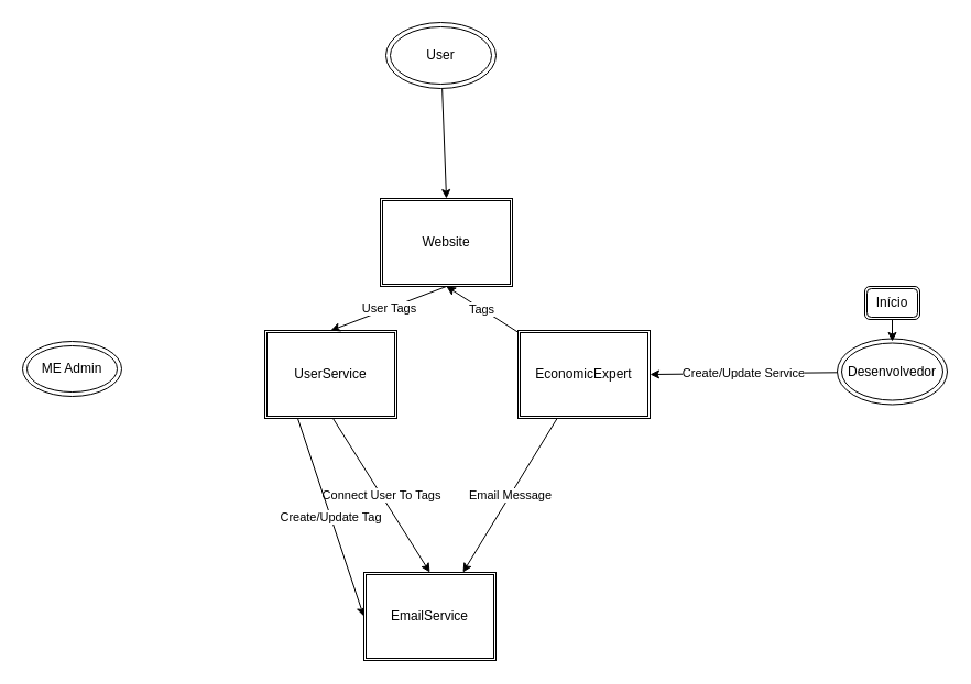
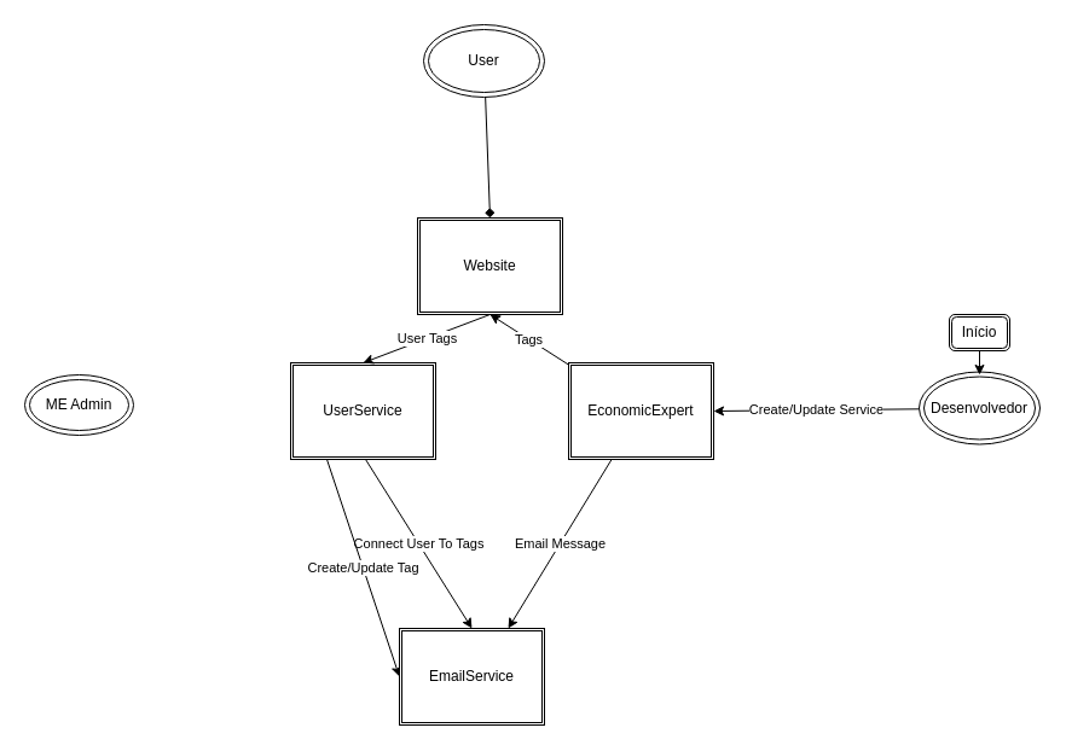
  <mxCell id="0" />
  <mxCell id="1" parent="0" />
  <mxCell id="2" value="ME Admin" style="ellipse;shape=doubleEllipse;whiteSpace=wrap;html=1;" vertex="1" parent="1"><mxGeometry x="20" y="310" width="90" height="50" as="geometry" /></mxCell>
  <mxCell id="3" value="Connect User To Tags" style="edgeStyle=none;html=1;exitX=0.75;exitY=1;exitDx=0;exitDy=0;entryX=0.5;entryY=0;entryDx=0;entryDy=0;" edge="1" parent="1" target="15"><mxGeometry relative="1" as="geometry"><mxPoint x="302" y="380" as="sourcePoint" /><mxPoint x="392" y="480" as="targetPoint" /></mxGeometry></mxCell>
  <mxCell id="4" value="Create/Update Tag" style="edgeStyle=none;html=1;exitX=0.25;exitY=1;exitDx=0;exitDy=0;entryX=0;entryY=0.5;entryDx=0;entryDy=0;" edge="1" parent="1" source="5" target="15"><mxGeometry relative="1" as="geometry"><mxPoint x="330" y="520" as="targetPoint" /></mxGeometry></mxCell>
  <mxCell id="5" value="UserService" style="shape=ext;double=1;rounded=0;whiteSpace=wrap;html=1;" vertex="1" parent="1"><mxGeometry x="240" y="300" width="120" height="80" as="geometry" /></mxCell>
  <mxCell id="6" value="User Tags" style="edgeStyle=none;html=1;entryX=0.5;entryY=0;entryDx=0;entryDy=0;exitX=0.5;exitY=1;exitDx=0;exitDy=0;" edge="1" parent="1" source="7" target="5"><mxGeometry relative="1" as="geometry"><mxPoint x="353.077" y="210" as="sourcePoint" /></mxGeometry></mxCell>
  <mxCell id="7" value="Website" style="shape=ext;double=1;rounded=0;whiteSpace=wrap;html=1;" vertex="1" parent="1"><mxGeometry x="345" y="180" width="120" height="80" as="geometry" /></mxCell>
  <mxCell id="8" value="Tags" style="edgeStyle=none;html=1;entryX=0.5;entryY=1;entryDx=0;entryDy=0;" edge="1" parent="1" source="10" target="7"><mxGeometry relative="1" as="geometry"><mxPoint x="390" y="210" as="targetPoint" /></mxGeometry></mxCell>
  <mxCell id="9" value="Email Message" style="edgeStyle=none;html=1;entryX=0.75;entryY=0;entryDx=0;entryDy=0;" edge="1" parent="1" source="10" target="15"><mxGeometry relative="1" as="geometry"><mxPoint x="420" y="480" as="targetPoint" /></mxGeometry></mxCell>
  <mxCell id="10" value="EconomicExpert" style="shape=ext;double=1;rounded=0;whiteSpace=wrap;html=1;" vertex="1" parent="1"><mxGeometry x="470" y="300" width="120" height="80" as="geometry" /></mxCell>
  <mxCell id="11" value="Create/Update Service" style="edgeStyle=none;html=1;entryX=1;entryY=0.5;entryDx=0;entryDy=0;" edge="1" parent="1" target="10"><mxGeometry relative="1" as="geometry"><mxPoint x="760.081" y="338.298" as="sourcePoint" /><mxPoint x="722" y="336.975" as="targetPoint" /></mxGeometry></mxCell>
  <mxCell id="12" value="Desenvolvedor" style="ellipse;shape=doubleEllipse;whiteSpace=wrap;html=1;" vertex="1" parent="1"><mxGeometry x="760" y="307.5" width="100" height="60" as="geometry" /></mxCell>
  <mxCell id="13" style="edgeStyle=none;html=1;" edge="1" parent="1"><mxGeometry relative="1" as="geometry"><mxPoint x="810" y="290" as="sourcePoint" /><mxPoint x="810" y="310" as="targetPoint" /></mxGeometry></mxCell>
  <mxCell id="14" value="Início" style="shape=ext;double=1;rounded=1;whiteSpace=wrap;html=1;" vertex="1" parent="1"><mxGeometry x="785" y="260" width="50" height="30" as="geometry" /></mxCell>
  <mxCell id="15" value="EmailService" style="shape=ext;double=1;rounded=0;whiteSpace=wrap;html=1;" vertex="1" parent="1"><mxGeometry x="330" y="520" width="120" height="80" as="geometry" /></mxCell>
- <mxCell id="16" style="edgeStyle=none;html=1;entryX=0.5;entryY=0;entryDx=0;entryDy=0;" edge="1" parent="1" source="17" target="7"><mxGeometry relative="1" as="geometry" /></mxCell>
+ <mxCell id="16" style="edgeStyle=none;html=1;entryX=0.5;entryY=0;entryDx=0;entryDy=0;endArrow=diamond;" edge="1" parent="1" source="17" target="7"><mxGeometry relative="1" as="geometry" /></mxCell>
  <mxCell id="17" value="User" style="ellipse;shape=doubleEllipse;whiteSpace=wrap;html=1;" vertex="1" parent="1"><mxGeometry x="350" y="20" width="100" height="60" as="geometry" /></mxCell>
